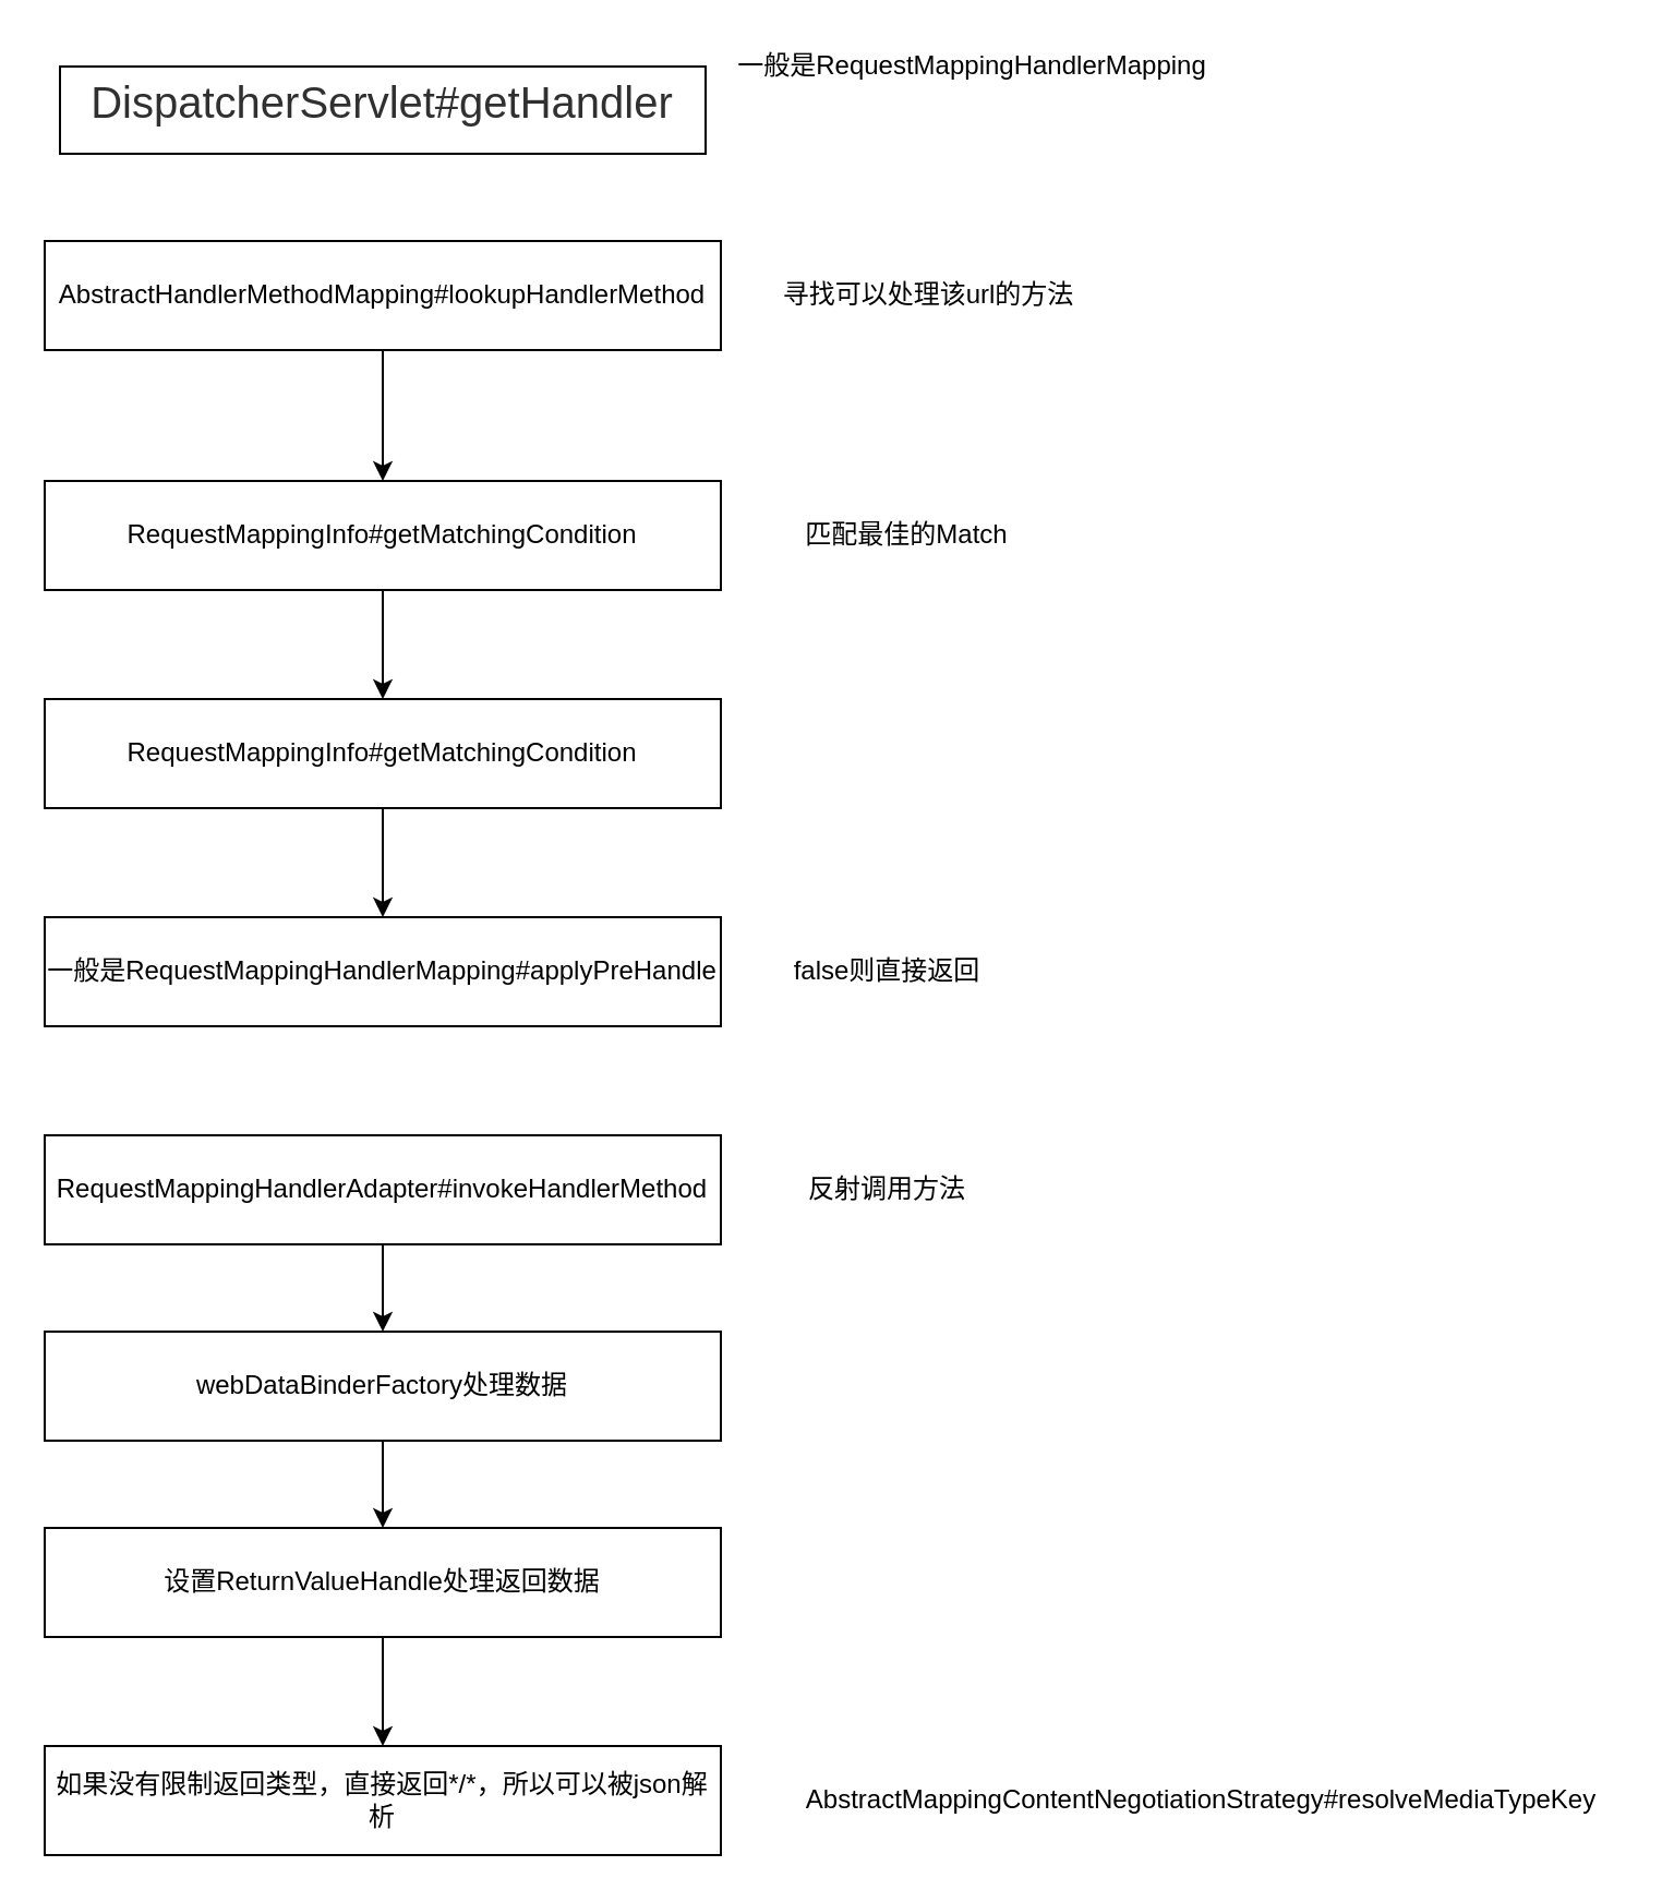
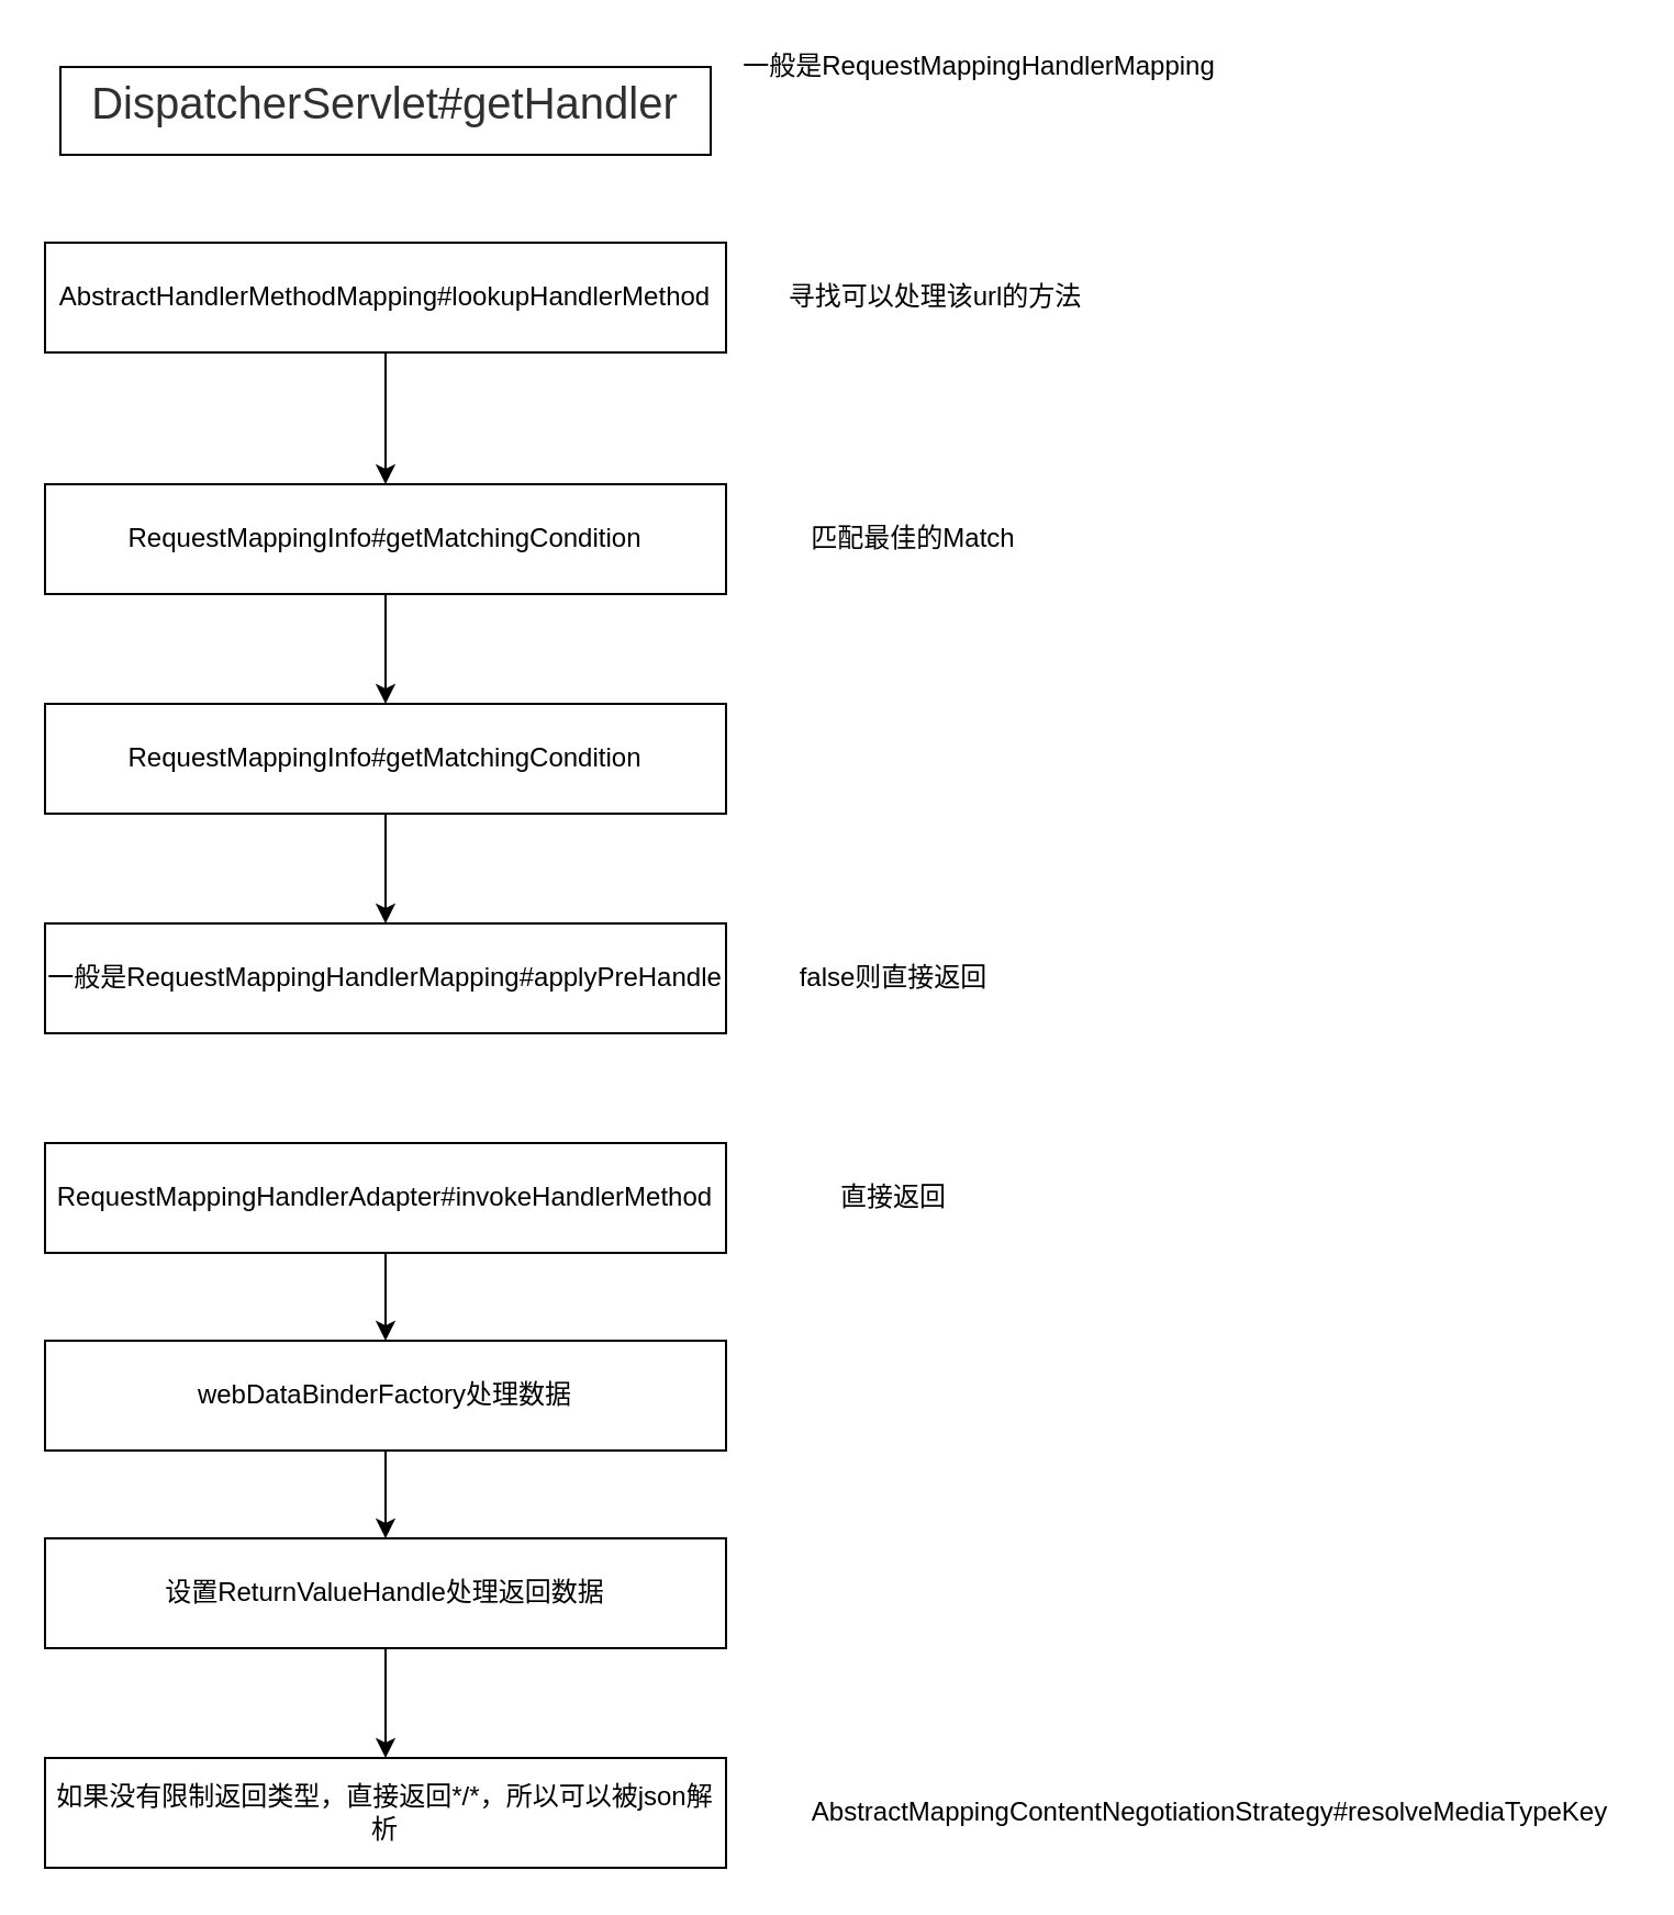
  <mxCell id="0" />
  <mxCell id="1" parent="0" />
  <mxCell id="2" value="&lt;p style=&quot;font-size: medium ; margin: 0px ; line-height: 1px&quot;&gt;&lt;span style=&quot;font-size: 15pt ; color: rgb(48 , 48 , 48)&quot;&gt;DispatcherServlet#getHandler&lt;/span&gt;&lt;/p&gt;" style="rounded=0;whiteSpace=wrap;html=1;" parent="1" vertex="1"><mxGeometry x="27" y="30" width="296" height="40" as="geometry" /></mxCell>
  <mxCell id="3" value="一般是RequestMappingHandlerMapping" style="text;html=1;align=center;verticalAlign=middle;resizable=0;points=[];autosize=1;" parent="1" vertex="1"><mxGeometry x="330" y="20" width="230" height="20" as="geometry" /></mxCell>
  <mxCell id="4" style="edgeStyle=orthogonalEdgeStyle;rounded=0;orthogonalLoop=1;jettySize=auto;html=1;" parent="1" source="5" target="8" edge="1"><mxGeometry relative="1" as="geometry" /></mxCell>
  <mxCell id="5" value="AbstractHandlerMethodMapping#lookupHandlerMethod" style="rounded=0;whiteSpace=wrap;html=1;" parent="1" vertex="1"><mxGeometry x="20" y="110" width="310" height="50" as="geometry" /></mxCell>
  <mxCell id="6" value="寻找可以处理该url的方法" style="text;html=1;align=center;verticalAlign=middle;resizable=0;points=[];autosize=1;" parent="1" vertex="1"><mxGeometry x="350" y="125" width="150" height="20" as="geometry" /></mxCell>
  <mxCell id="7" style="edgeStyle=orthogonalEdgeStyle;rounded=0;orthogonalLoop=1;jettySize=auto;html=1;entryX=0.5;entryY=0;entryDx=0;entryDy=0;" parent="1" source="8" target="11" edge="1"><mxGeometry relative="1" as="geometry" /></mxCell>
  <mxCell id="8" value="RequestMappingInfo#getMatchingCondition" style="rounded=0;whiteSpace=wrap;html=1;" parent="1" vertex="1"><mxGeometry x="20" y="220" width="310" height="50" as="geometry" /></mxCell>
  <mxCell id="9" value="匹配最佳的Match" style="text;html=1;align=center;verticalAlign=middle;resizable=0;points=[];autosize=1;" parent="1" vertex="1"><mxGeometry x="360" y="235" width="110" height="20" as="geometry" /></mxCell>
  <mxCell id="10" style="edgeStyle=orthogonalEdgeStyle;rounded=0;orthogonalLoop=1;jettySize=auto;html=1;entryX=0.5;entryY=0;entryDx=0;entryDy=0;" parent="1" source="11" target="12" edge="1"><mxGeometry relative="1" as="geometry" /></mxCell>
  <mxCell id="11" value="RequestMappingInfo#getMatchingCondition" style="rounded=0;whiteSpace=wrap;html=1;" parent="1" vertex="1"><mxGeometry x="20" y="320" width="310" height="50" as="geometry" /></mxCell>
  <mxCell id="12" value="一般是RequestMappingHandlerMapping#applyPreHandle" style="rounded=0;whiteSpace=wrap;html=1;" parent="1" vertex="1"><mxGeometry x="20" y="420" width="310" height="50" as="geometry" /></mxCell>
  <mxCell id="13" value="false则直接返回" style="text;html=1;align=center;verticalAlign=middle;resizable=0;points=[];autosize=1;" parent="1" vertex="1"><mxGeometry x="356" y="435" width="100" height="20" as="geometry" /></mxCell>
  <mxCell id="14" style="edgeStyle=orthogonalEdgeStyle;rounded=0;orthogonalLoop=1;jettySize=auto;html=1;entryX=0.5;entryY=0;entryDx=0;entryDy=0;" parent="1" source="15" target="18" edge="1"><mxGeometry relative="1" as="geometry" /></mxCell>
  <mxCell id="15" value="RequestMappingHandlerAdapter#invokeHandlerMethod" style="rounded=0;whiteSpace=wrap;html=1;" parent="1" vertex="1"><mxGeometry x="20" y="520" width="310" height="50" as="geometry" /></mxCell>
- <mxCell id="16" value="反射调用方法" style="text;html=1;align=center;verticalAlign=middle;resizable=0;points=[];autosize=1;" parent="1" vertex="1"><mxGeometry x="361" y="535" width="90" height="20" as="geometry" /></mxCell>
+ <mxCell id="16" value="直接返回" style="text;html=1;align=center;verticalAlign=middle;resizable=0;points=[];autosize=1;" parent="1" vertex="1"><mxGeometry x="361" y="535" width="90" height="20" as="geometry" /></mxCell>
  <mxCell id="17" style="edgeStyle=orthogonalEdgeStyle;rounded=0;orthogonalLoop=1;jettySize=auto;html=1;entryX=0.5;entryY=0;entryDx=0;entryDy=0;" parent="1" source="18" target="20" edge="1"><mxGeometry relative="1" as="geometry" /></mxCell>
  <mxCell id="18" value="webDataBinderFactory处理数据" style="rounded=0;whiteSpace=wrap;html=1;" parent="1" vertex="1"><mxGeometry x="20" y="610" width="310" height="50" as="geometry" /></mxCell>
  <mxCell id="19" style="edgeStyle=orthogonalEdgeStyle;rounded=0;orthogonalLoop=1;jettySize=auto;html=1;entryX=0.5;entryY=0;entryDx=0;entryDy=0;" edge="1" parent="1" source="20" target="22"><mxGeometry relative="1" as="geometry" /></mxCell>
  <mxCell id="20" value="设置ReturnValueHandle处理返回数据" style="rounded=0;whiteSpace=wrap;html=1;" parent="1" vertex="1"><mxGeometry x="20" y="700" width="310" height="50" as="geometry" /></mxCell>
  <mxCell id="21" value="AbstractMappingContentNegotiationStrategy#resolveMediaTypeKey" style="text;html=1;align=center;verticalAlign=middle;resizable=0;points=[];autosize=1;" vertex="1" parent="1"><mxGeometry x="360" y="815" width="380" height="20" as="geometry" /></mxCell>
  <mxCell id="22" value="如果没有限制返回类型，直接返回*/*，所以可以被json解析&lt;br&gt;" style="rounded=0;whiteSpace=wrap;html=1;" vertex="1" parent="1"><mxGeometry x="20" y="800" width="310" height="50" as="geometry" /></mxCell>
